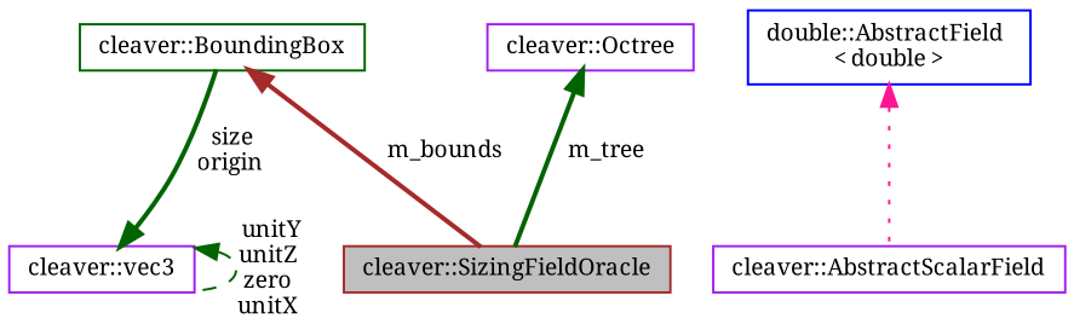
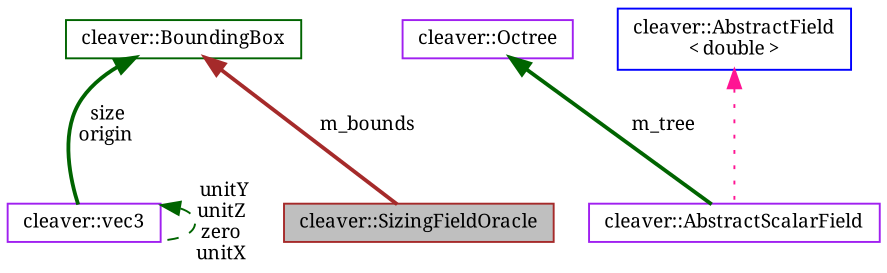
  digraph {
    fontname="Noto Serif"
    node [color=purple fillcolor=white fontname="Noto Serif" fontsize=10 shape=record style=filled]
    edge [color=darkgreen dir=back fontname="Noto Serif" fontsize=10 labelfontname=Helvetica labelfontsize=10 style=bold]
    n1 [color=brown fillcolor=grey75 fontcolor=black height=0.2 label="cleaver::SizingFieldOracle" width=0.4]
    n2 [height=0.2 label="cleaver::AbstractScalarField" width=0.4]
-   n3 [color=blue height=0.2 label="double::AbstractField\l\< double \>" width=0.4]
+   n3 [color=blue height=0.2 label="cleaver::AbstractField\l\< double \>" width=0.4]
    n4 [color=darkgreen height=0.2 label="cleaver::BoundingBox" width=0.4]
    n5 [height=0.2 label="cleaver::vec3" width=0.4]
    n6 [height=0.2 label="cleaver::Octree" width=0.4]
    n3 -> n2 [color=deeppink style=dotted]
    n4 -> n1 [color=brown label=" m_bounds"]
-   n5 -> n4 [label=" size\norigin"]
+   n4 -> n5 [label=" size\norigin"]
    n5 -> n5 [label=" unitY\nunitZ\nzero\nunitX" style=dashed]
-   n6 -> n1 [label=" m_tree"]
+   n6 -> n2 [label=" m_tree"]
  }
